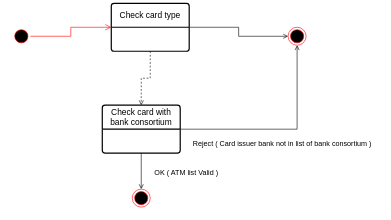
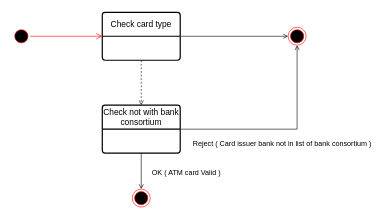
  <mxCell id="0" />
  <mxCell id="1" parent="0" />
  <mxCell id="2" value="" style="ellipse;html=1;shape=startState;fillColor=#000000;strokeColor=#ff0000;" parent="1" vertex="1"><mxGeometry x="20" y="45" width="30" height="30" as="geometry" /></mxCell>
  <mxCell id="3" value="" style="edgeStyle=orthogonalEdgeStyle;html=1;verticalAlign=bottom;endArrow=open;endSize=8;strokeColor=#ff0000;rounded=0;entryX=0;entryY=0.5;entryDx=0;entryDy=0;" parent="1" source="2" target="6" edge="1"><mxGeometry relative="1" as="geometry"><mxPoint x="55" y="35" as="targetPoint" /></mxGeometry></mxCell>
  <mxCell id="4" style="edgeStyle=orthogonalEdgeStyle;rounded=0;orthogonalLoop=1;jettySize=auto;html=1;endArrow=open;endFill=0;" parent="1" source="6" target="10" edge="1"><mxGeometry relative="1" as="geometry"><mxPoint x="430" y="60" as="targetPoint" /></mxGeometry></mxCell>
  <mxCell id="5" style="edgeStyle=orthogonalEdgeStyle;rounded=0;orthogonalLoop=1;jettySize=auto;html=1;entryX=0.5;entryY=0;entryDx=0;entryDy=0;endArrow=open;endFill=0;dashed=1;" parent="1" source="6" target="9" edge="1"><mxGeometry relative="1" as="geometry" /></mxCell>
- <mxCell id="6" value="Check card type" style="swimlane;childLayout=stackLayout;horizontal=1;startSize=40;horizontalStack=0;rounded=1;fontSize=14;fontStyle=0;strokeWidth=2;resizeParent=0;resizeLast=1;shadow=0;dashed=0;align=center;arcSize=4;whiteSpace=wrap;html=1;" parent="1" vertex="1"><mxGeometry x="185" y="5" width="130" height="80" as="geometry" /></mxCell>
+ <mxCell id="6" value="Check card type" style="swimlane;childLayout=stackLayout;horizontal=1;startSize=40;horizontalStack=0;rounded=1;fontSize=14;fontStyle=0;strokeWidth=2;resizeParent=0;resizeLast=1;shadow=0;dashed=0;align=center;arcSize=4;whiteSpace=wrap;html=1;" parent="1" vertex="1"><mxGeometry x="170" y="20" width="130" height="80" as="geometry" /></mxCell>
  <mxCell id="7" style="edgeStyle=orthogonalEdgeStyle;rounded=0;orthogonalLoop=1;jettySize=auto;html=1;entryX=0.5;entryY=1;entryDx=0;entryDy=0;endArrow=open;endFill=0;" parent="1" source="9" target="10" edge="1"><mxGeometry relative="1" as="geometry" /></mxCell>
  <mxCell id="8" style="edgeStyle=orthogonalEdgeStyle;rounded=0;orthogonalLoop=1;jettySize=auto;html=1;endArrow=open;endFill=0;" parent="1" source="9" edge="1"><mxGeometry relative="1" as="geometry"><mxPoint x="235" y="315" as="targetPoint" /></mxGeometry></mxCell>
- <mxCell id="9" value="Check card with bank consortium" style="swimlane;childLayout=stackLayout;horizontal=1;startSize=40;horizontalStack=0;rounded=1;fontSize=14;fontStyle=0;strokeWidth=2;resizeParent=0;resizeLast=1;shadow=0;dashed=0;align=center;arcSize=4;whiteSpace=wrap;html=1;" parent="1" vertex="1"><mxGeometry x="170" y="175" width="130" height="80" as="geometry" /></mxCell>
+ <mxCell id="9" value="Check not with bank consortium" style="swimlane;childLayout=stackLayout;horizontal=1;startSize=40;horizontalStack=0;rounded=1;fontSize=14;fontStyle=0;strokeWidth=2;resizeParent=0;resizeLast=1;shadow=0;dashed=0;align=center;arcSize=4;whiteSpace=wrap;html=1;" parent="1" vertex="1"><mxGeometry x="170" y="175" width="130" height="80" as="geometry" /></mxCell>
  <mxCell id="10" value="" style="ellipse;html=1;shape=endState;fillColor=#000000;strokeColor=#ff0000;" parent="1" vertex="1"><mxGeometry x="480" y="45" width="30" height="30" as="geometry" /></mxCell>
  <mxCell id="11" value="Reject ( Card issuer bank not in list of bank consortium )" style="text;html=1;align=center;verticalAlign=middle;resizable=0;points=[];autosize=1;strokeColor=none;fillColor=none;" parent="1" vertex="1"><mxGeometry x="310" y="225" width="320" height="30" as="geometry" /></mxCell>
  <mxCell id="12" value="" style="ellipse;html=1;shape=endState;fillColor=#000000;strokeColor=#ff0000;" parent="1" vertex="1"><mxGeometry x="220" y="315" width="30" height="30" as="geometry" /></mxCell>
- <mxCell id="13" value="OK ( ATM list Valid )" style="text;html=1;align=center;verticalAlign=middle;resizable=0;points=[];autosize=1;strokeColor=none;fillColor=none;" parent="1" vertex="1"><mxGeometry x="240" y="273" width="140" height="30" as="geometry" /></mxCell>
+ <mxCell id="13" value="OK ( ATM card Valid )" style="text;html=1;align=center;verticalAlign=middle;resizable=0;points=[];autosize=1;strokeColor=none;fillColor=none;" parent="1" vertex="1"><mxGeometry x="240" y="273" width="140" height="30" as="geometry" /></mxCell>
